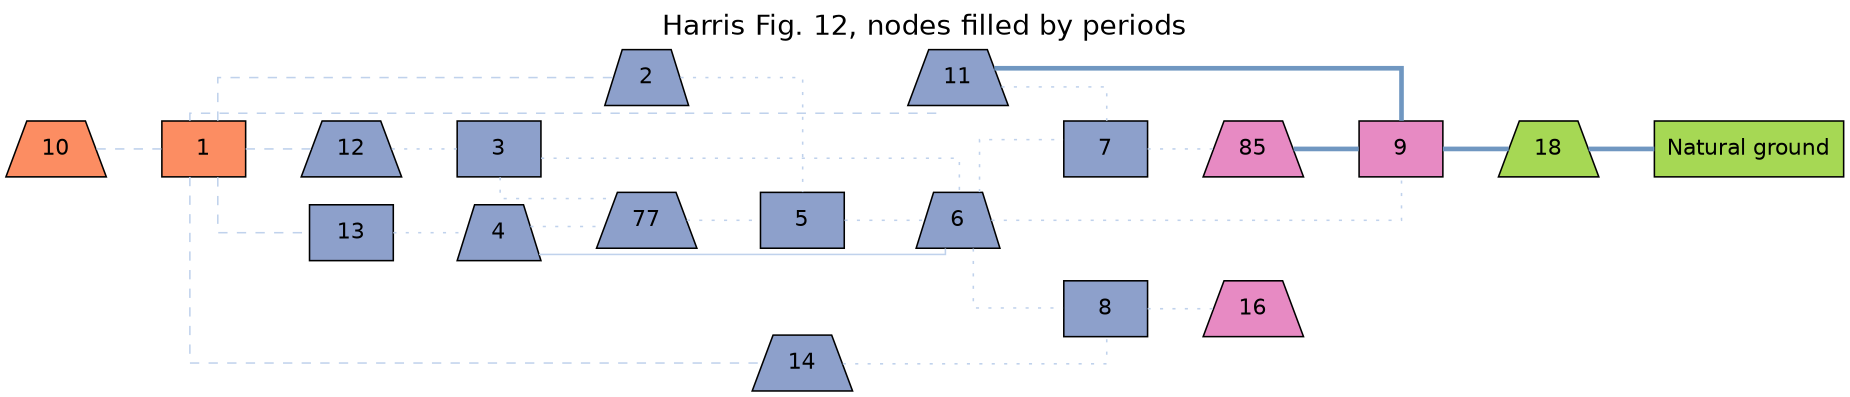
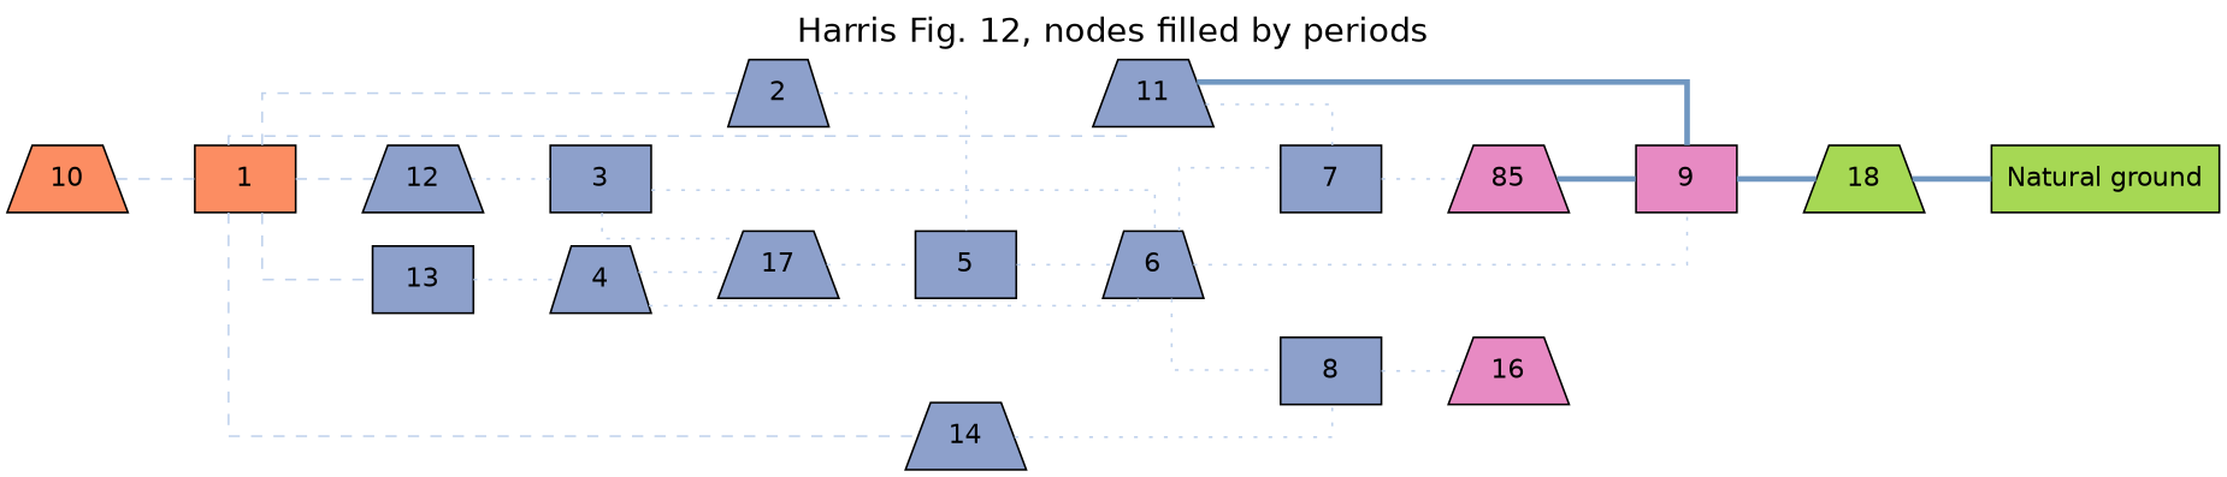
  digraph {
    bgcolor="/x11/white"
    fontcolor="/x11/black"
    fontname=Helvetica
    fontsize=18.0
    label="Harris Fig. 12, nodes filled by periods"
    labelloc=t
    rankdir=LR
    splines=ortho
    style=filled
    node [color="/x11/black" distortion=0.0 fillcolor="/set25/3" fontcolor="/x11/black" fontname=Helvetica fontsize=14.0 orientation=0.0 penwidth=1.0 shape=trapezium sides=4 skew=0.0 style=filled]
    edge [arrowhead=none color="0.597 0.183 0.922" fontcolor="/x11/black" fontname=Helvetica fontsize=14.0 penwidth=1.0 style=dotted]
    1 [fillcolor="/set25/2" shape=box]
    2
    11
    12
    13 [shape=box]
    14
    5 [shape=box]
    7 [shape=box]
    9 [fillcolor="/set25/4" shape=box]
    3 [shape=box]
    4
    8 [shape=box]
    6
-   17 [label=77]
+   17
    n15 [fillcolor="/set25/4" label=85]
    16 [fillcolor="/set25/4"]
    18 [fillcolor="/set25/5"]
    "Natural ground" [fillcolor="/set25/5" shape=box]
    10 [fillcolor="/set25/2"]
    1 -> 2 [style=dashed]
    1 -> 11 [style=dashed]
    1 -> 12 [style=dashed]
    1 -> 13 [style=dashed]
    1 -> 14 [style=dashed]
    2 -> 5
    11 -> 7
    11 -> 9 [color="0.586 0.420 0.757" penwidth=3.0 style=bold]
    12 -> 3
    13 -> 4
    14 -> 8
    5 -> 6
    7 -> n15
    9 -> 18 [color="0.586 0.420 0.757" penwidth=3.0 style=bold]
    3 -> 6
    3 -> 17
-   4 -> 6 [style=bold]
+   4 -> 6
    4 -> 17
    8 -> 16
    6 -> 7
    6 -> 9
    6 -> 8
    17 -> 5
    n15 -> 9 [color="0.586 0.420 0.757" penwidth=3.0 style=bold]
    18 -> "Natural ground" [color="0.586 0.420 0.757" penwidth=3.0 style=solid]
    10 -> 1 [style=dashed]
  }
